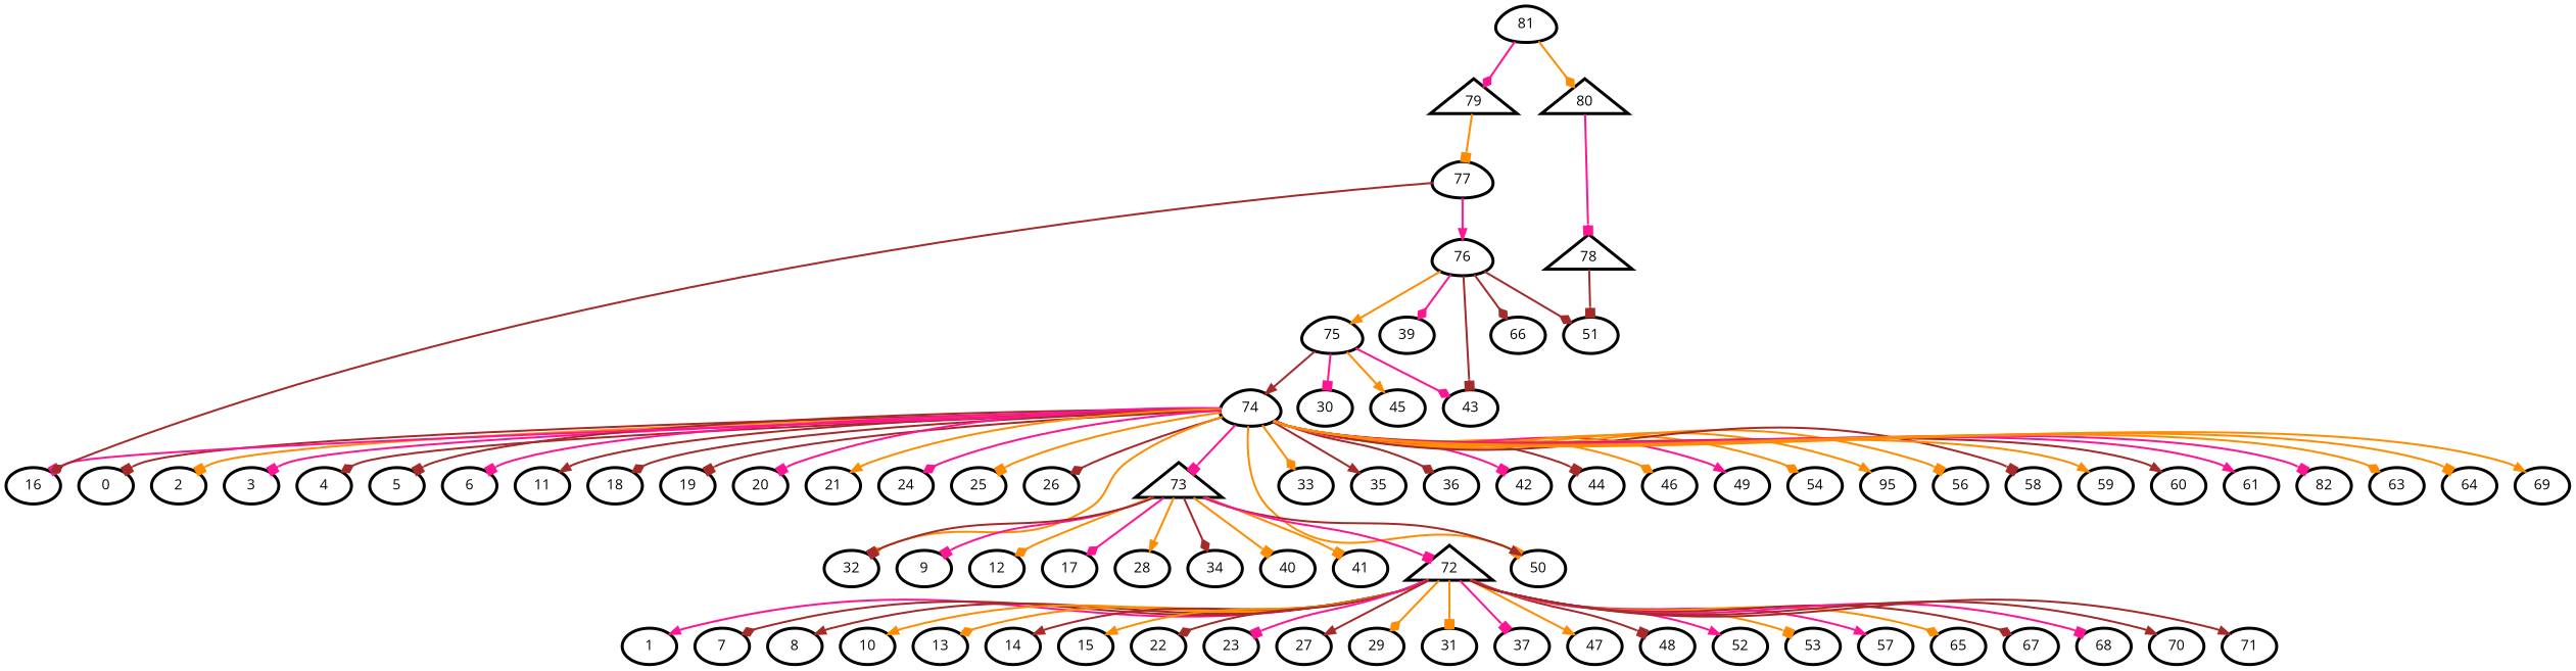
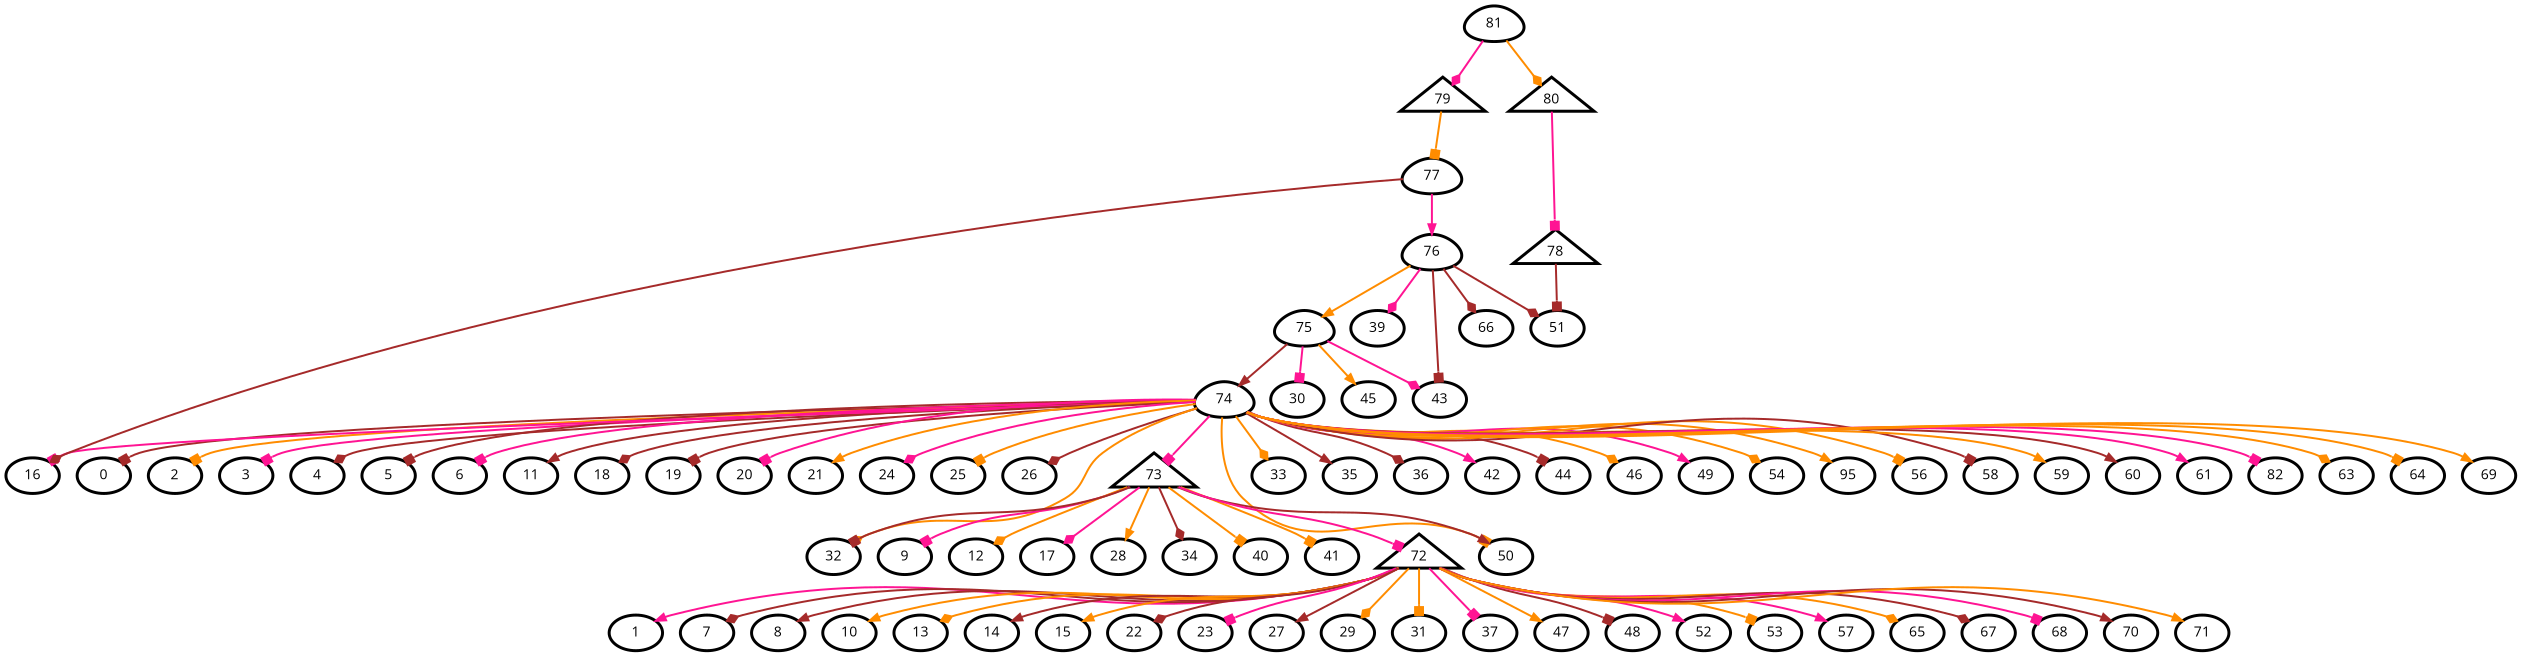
  digraph {
    fontname="Open Sans"
    node [fontname="Open Sans" penwidth=3]
    edge [arrowhead=box color=brown fontname="Open Sans" penwidth=2]
    n1 [label=0]
    n2 [label=1]
    n3 [label=2]
    n4 [label=3]
    n5 [label=4]
    n6 [label=5]
    n7 [label=6]
    n8 [label=7]
    n9 [label=8]
    n10 [label=9]
    n11 [label=10]
    n12 [label=11]
    n13 [label=12]
    n14 [label=13]
    n15 [label=14]
    n16 [label=15]
    n17 [label=16]
    n18 [label=17]
    n19 [label=18]
    n20 [label=19]
    n21 [label=20]
    n22 [label=21]
    n23 [label=22]
    n24 [label=23]
    n25 [label=24]
    n26 [label=25]
    n27 [label=26]
    n28 [label=27]
    n29 [label=28]
    n30 [label=29]
    n31 [label=30]
    n32 [label=31]
    n33 [label=32]
    n34 [label=33]
    n35 [label=34]
    n36 [label=35]
    n37 [label=36]
    n38 [label=37]
    n39 [label=39]
    n40 [label=40]
    n41 [label=41]
    n42 [label=42]
    n43 [label=43]
    n44 [label=44]
    n45 [label=45]
    n46 [label=46]
    n47 [label=47]
    n48 [label=48]
    n49 [label=49]
    n50 [label=50]
    n51 [label=51]
    n52 [label=52]
    n53 [label=53]
    n54 [label=54]
    n55 [label=95]
    n56 [label=56]
    n57 [label=57]
    n58 [label=58]
    n59 [label=59]
    n60 [label=60]
    n61 [label=61]
    n62 [label=82]
    n63 [label=63]
    n64 [label=64]
    n65 [label=65]
    n66 [label=66]
    n67 [label=67]
    n68 [label=68]
    n69 [label=69]
    n70 [label=70]
    n71 [label=71]
    n72 [label=74 shape=egg]
    n73 [label=73 shape=triangle]
    n74 [label=72 shape=triangle]
    n75 [label=75 shape=egg]
    n76 [label=76 shape=egg]
    n77 [label=77 shape=egg]
    n78 [label=78 shape=triangle]
    n79 [label=79 shape=triangle]
    n80 [label=80 shape=triangle]
    n81 [label=81 shape=egg]
    n72 -> n1
    n72 -> n3 [color=darkorange]
    n72 -> n4 [color=deeppink]
    n72 -> n5 [arrowhead=diamond]
    n72 -> n6
    n72 -> n7 [color=deeppink]
    n72 -> n12 [arrowhead=normal]
    n72 -> n17 [color=deeppink]
    n72 -> n19 [arrowhead=diamond]
    n72 -> n20
    n72 -> n21 [color=deeppink]
    n72 -> n22 [arrowhead=normal color=darkorange]
    n72 -> n25 [arrowhead=diamond color=deeppink]
    n72 -> n26 [color=darkorange]
    n72 -> n27 [arrowhead=diamond]
    n72 -> n33 [arrowhead=diamond color=darkorange]
    n72 -> n34 [arrowhead=diamond color=darkorange]
    n72 -> n36 [arrowhead=normal]
    n72 -> n37 [arrowhead=diamond]
-   n72 -> n42 [color=deeppink]
+   n72 -> n42 [arrowhead=normal color=deeppink]
    n72 -> n44
    n72 -> n46 [arrowhead=diamond color=darkorange]
    n72 -> n49 [arrowhead=normal color=deeppink]
    n72 -> n50 [color=darkorange]
    n72 -> n54 [arrowhead=diamond color=darkorange]
    n72 -> n55 [arrowhead=normal color=darkorange]
    n72 -> n56 [color=darkorange]
    n72 -> n58
    n72 -> n59 [arrowhead=normal color=darkorange]
    n72 -> n60 [arrowhead=normal]
    n72 -> n61 [arrowhead=normal color=deeppink]
    n72 -> n62 [color=deeppink]
    n72 -> n63 [arrowhead=diamond color=darkorange]
    n72 -> n64 [color=darkorange]
    n72 -> n69 [arrowhead=normal color=darkorange]
    n72 -> n73 [color=deeppink]
    n73 -> n10 [color=deeppink]
    n73 -> n13 [arrowhead=diamond color=darkorange]
    n73 -> n18 [arrowhead=diamond color=deeppink]
    n73 -> n29 [arrowhead=normal color=darkorange]
    n73 -> n33
    n73 -> n35 [arrowhead=diamond]
    n73 -> n40 [color=darkorange]
    n73 -> n41 [color=darkorange]
    n73 -> n50 [arrowhead=normal]
    n73 -> n74 [color=deeppink]
    n74 -> n2 [arrowhead=normal color=deeppink]
    n74 -> n8 [arrowhead=diamond]
    n74 -> n9 [arrowhead=normal]
    n74 -> n11 [arrowhead=normal color=darkorange]
    n74 -> n14 [arrowhead=diamond color=darkorange]
    n74 -> n15 [arrowhead=normal]
    n74 -> n16 [arrowhead=normal color=darkorange]
    n74 -> n23 [arrowhead=diamond]
    n74 -> n24 [color=deeppink]
    n74 -> n28 [arrowhead=normal]
    n74 -> n30 [arrowhead=diamond color=darkorange]
    n74 -> n32 [color=darkorange]
    n74 -> n38 [color=deeppink]
    n74 -> n47 [arrowhead=normal color=darkorange]
    n74 -> n48
    n74 -> n52 [arrowhead=normal color=deeppink]
    n74 -> n53 [color=darkorange]
    n74 -> n57 [arrowhead=normal color=deeppink]
    n74 -> n65 [arrowhead=diamond color=darkorange]
    n74 -> n67 [arrowhead=diamond]
    n74 -> n68 [color=deeppink]
    n74 -> n70 [arrowhead=normal]
-   n74 -> n71 [arrowhead=normal]
+   n74 -> n71 [arrowhead=normal color=darkorange]
    n75 -> n31 [color=deeppink]
    n75 -> n43 [arrowhead=diamond color=deeppink]
    n75 -> n45 [arrowhead=normal color=darkorange]
    n75 -> n72 [arrowhead=normal]
    n76 -> n39 [arrowhead=diamond color=deeppink]
    n76 -> n43
    n76 -> n51 [arrowhead=diamond]
    n76 -> n66 [arrowhead=diamond]
    n76 -> n75 [arrowhead=normal color=darkorange]
    n77 -> n17 [arrowhead=diamond]
    n77 -> n76 [arrowhead=normal color=deeppink]
    n78 -> n51
    n79 -> n77 [color=darkorange]
    n80 -> n78 [color=deeppink]
    n81 -> n79 [arrowhead=diamond color=deeppink]
    n81 -> n80 [arrowhead=diamond color=darkorange]
  }
